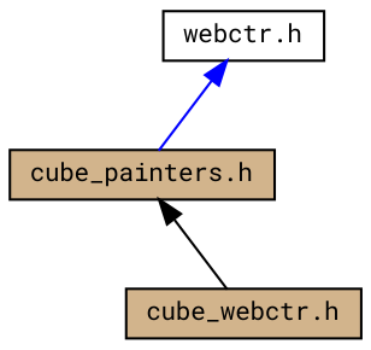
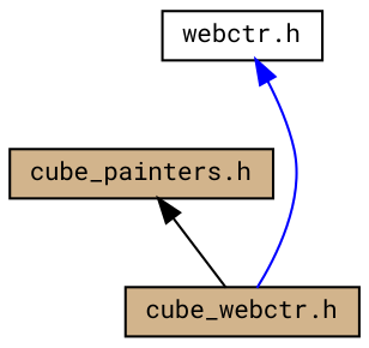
  digraph {
    fontname="Roboto Mono"
    node [color=black fillcolor=tan fontname="Roboto Mono" fontsize=10 shape=record style=filled]
    edge [dir=back fontname="Roboto Mono" fontsize=10 labelfontname=Helvetica labelfontsize=10 style=solid]
    n1 [fillcolor=white fontcolor=black height=0.2 label="webctr.h" width=0.4]
    n2 [height=0.2 label="cube_painters.h" width=0.4]
    n3 [height=0.2 label="cube_webctr.h" width=0.4]
-   n1 -> n2 [color=blue]
+   n1 -> n3 [color=blue]
    n2 -> n3 [color=black]
  }
